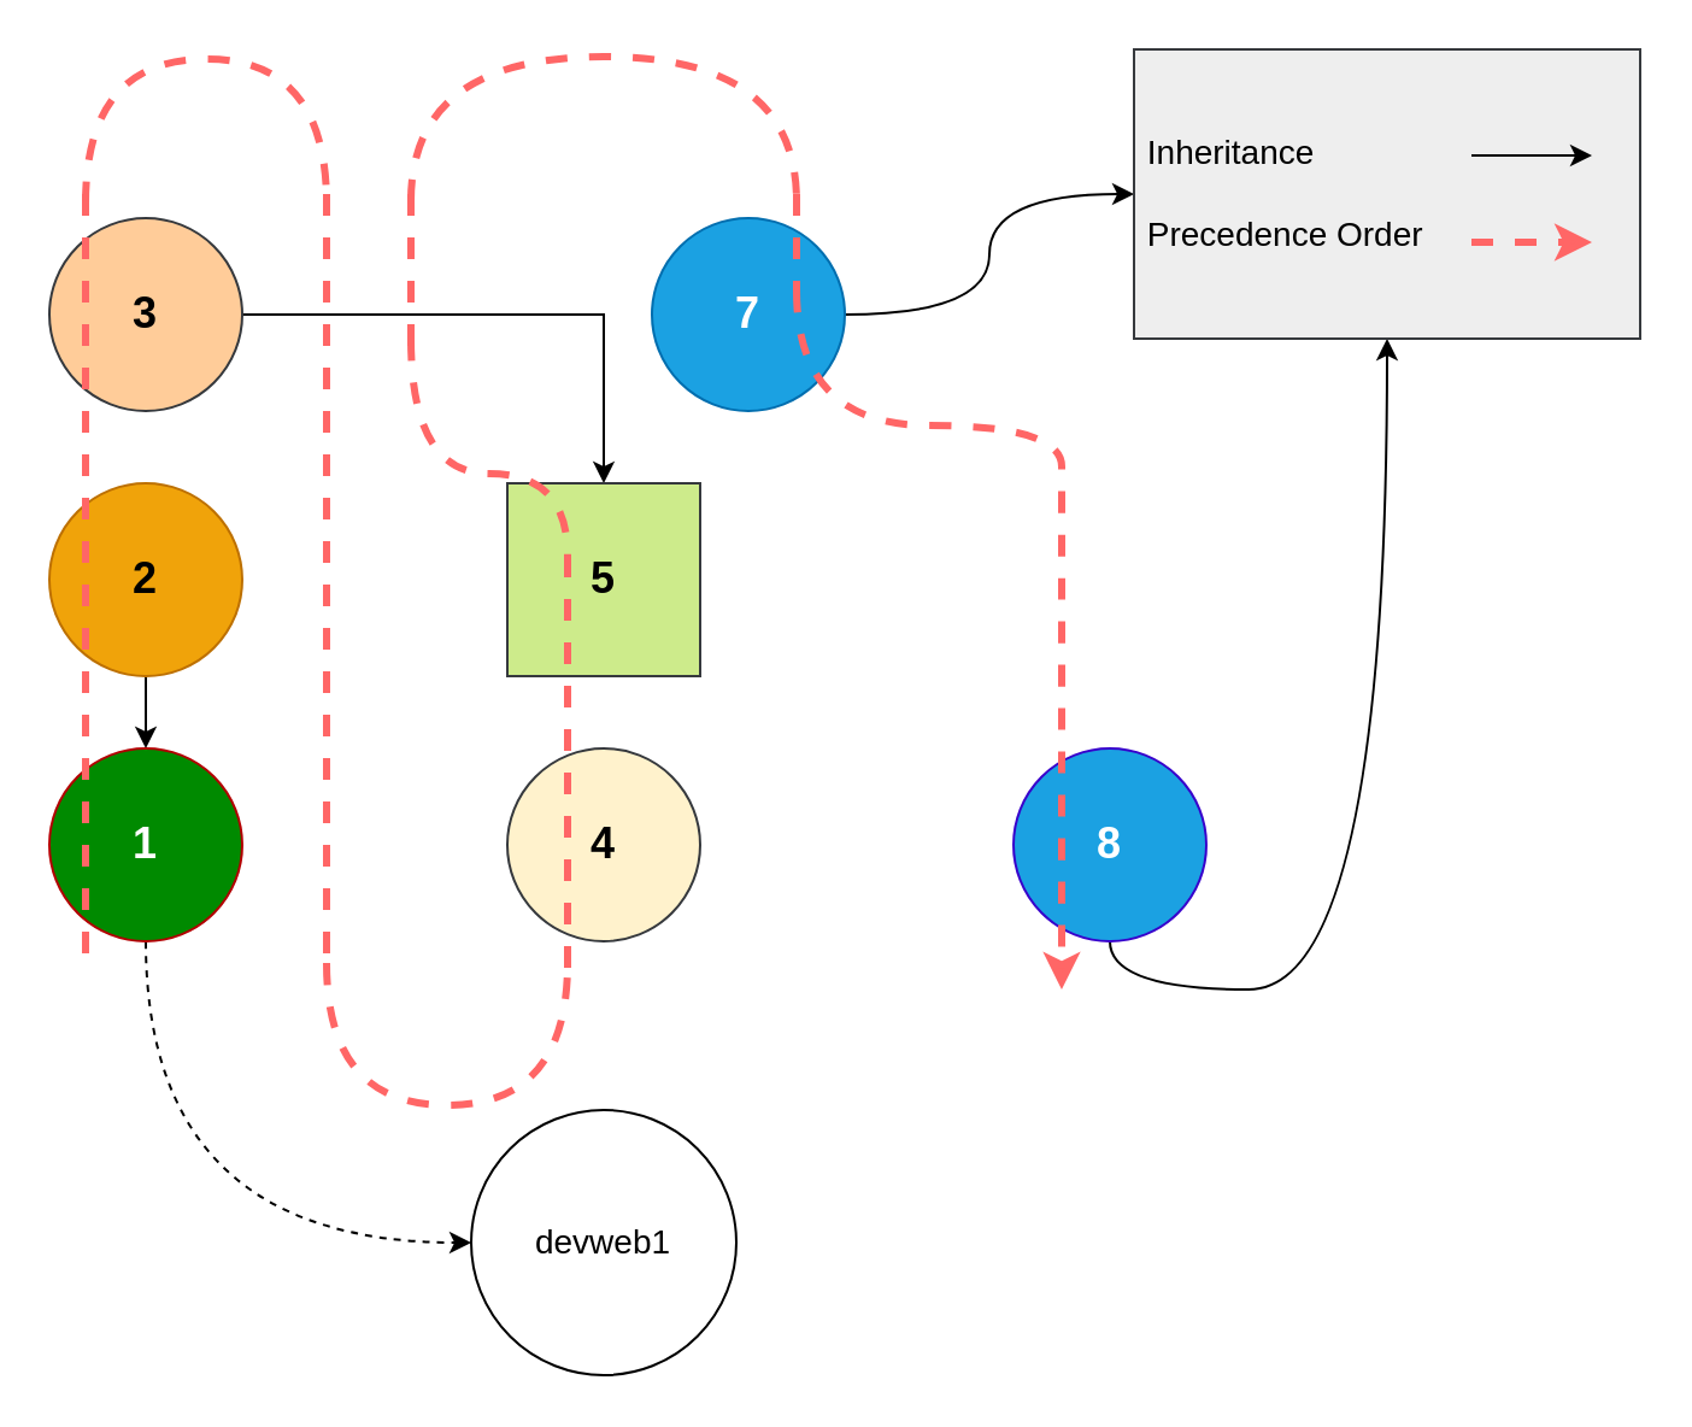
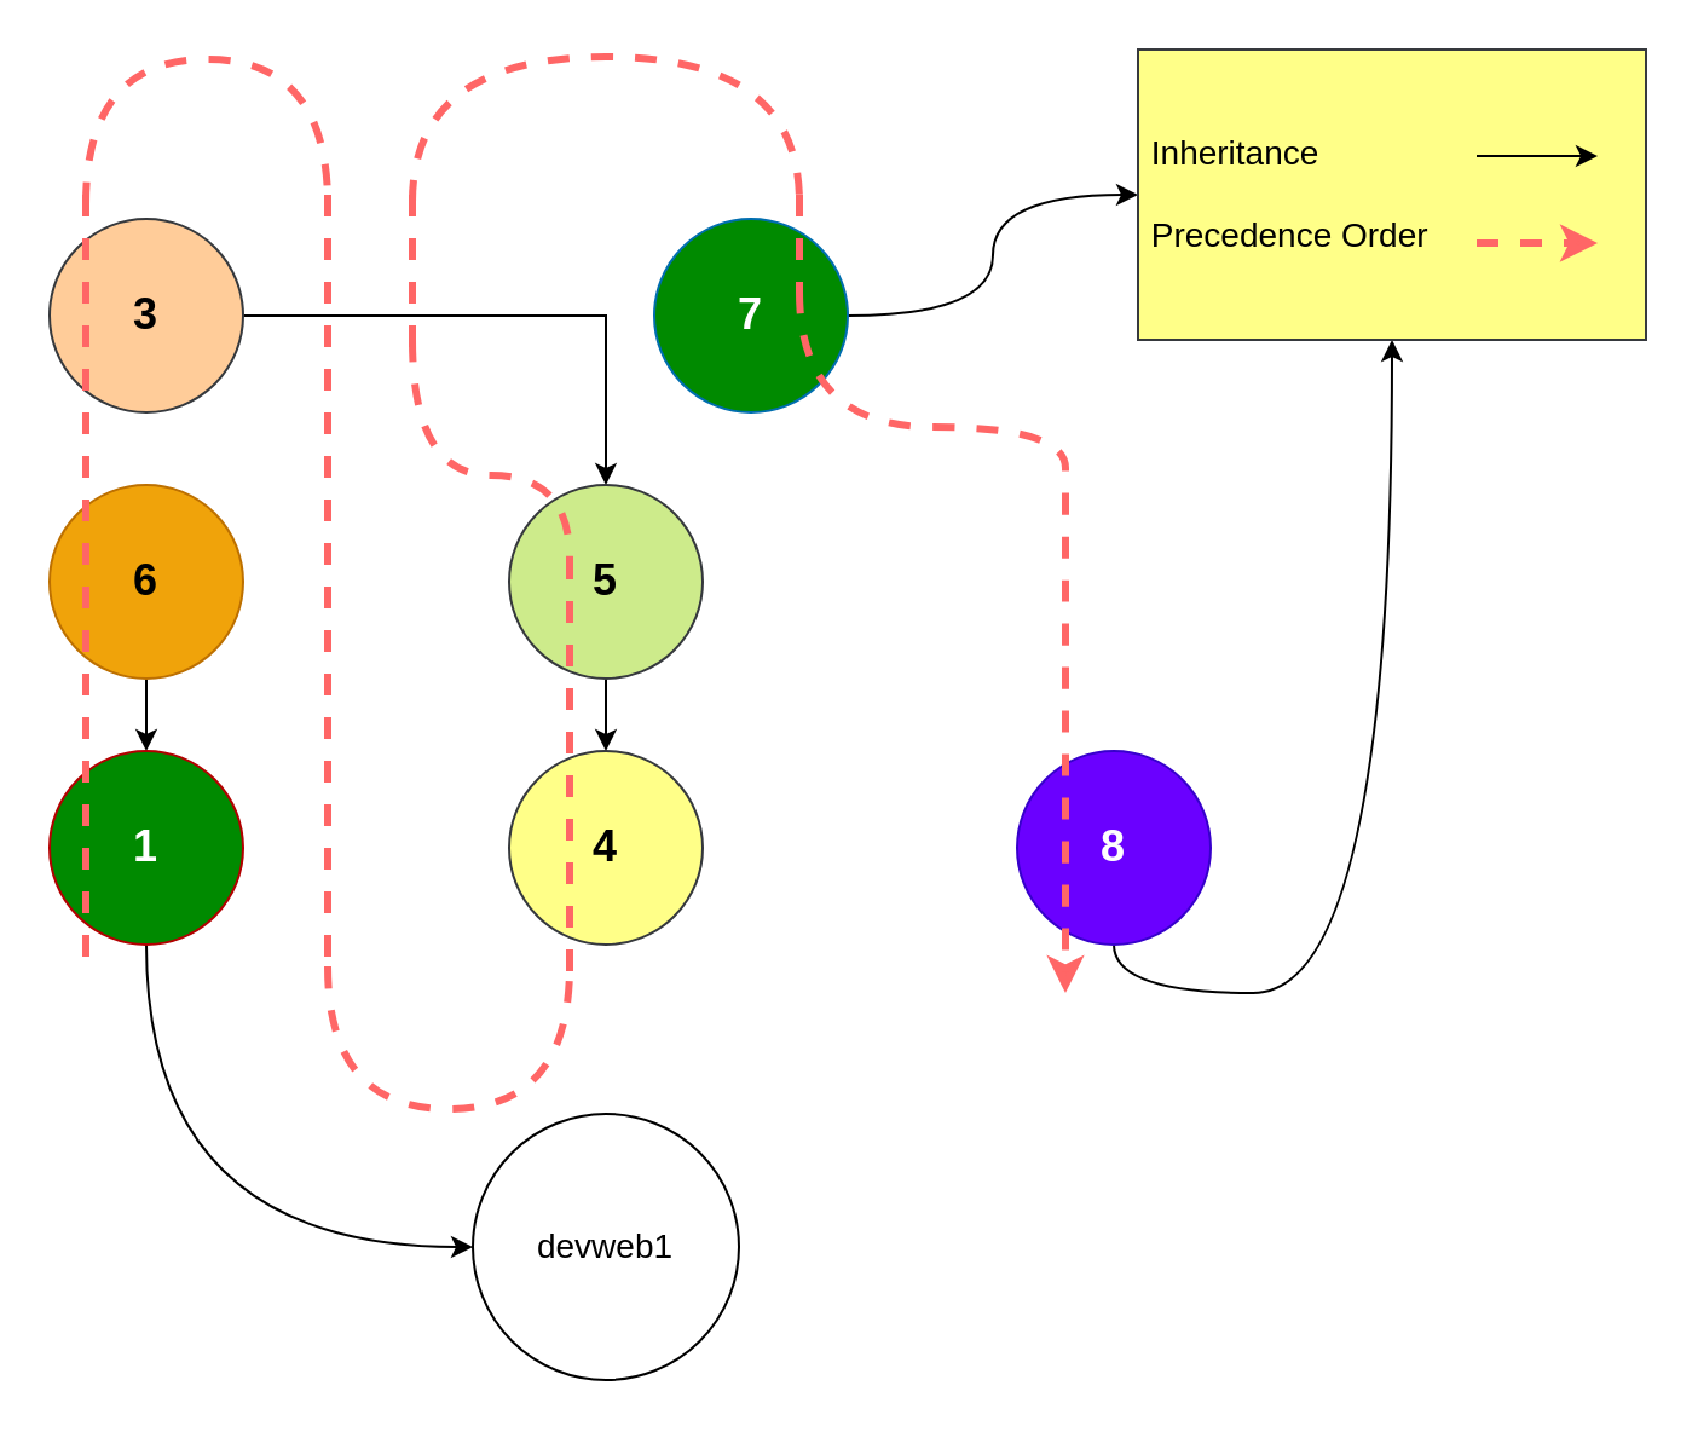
  <mxCell id="0" />
  <mxCell id="1" parent="0" />
  <mxCell id="2" style="edgeStyle=orthogonalEdgeStyle;rounded=0;orthogonalLoop=1;jettySize=auto;html=1;" edge="1" parent="1" source="3" target="7"><mxGeometry relative="1" as="geometry" /></mxCell>
  <mxCell id="3" value="3" style="ellipse;whiteSpace=wrap;html=1;aspect=fixed;fillColor=#ffcc99;strokeColor=#36393d;fontStyle=1;fontSize=18;" vertex="1" parent="1"><mxGeometry x="20" y="90" width="80" height="80" as="geometry" /></mxCell>
  <mxCell id="4" style="edgeStyle=orthogonalEdgeStyle;rounded=0;orthogonalLoop=1;jettySize=auto;html=1;curved=1;" edge="1" parent="1" source="5" target="16"><mxGeometry relative="1" as="geometry" /></mxCell>
- <mxCell id="5" value="7" style="ellipse;whiteSpace=wrap;html=1;aspect=fixed;fillColor=#1ba1e2;strokeColor=#006EAF;fontColor=#ffffff;fontStyle=1;fontSize=18;" vertex="1" parent="1"><mxGeometry x="270" y="90" width="80" height="80" as="geometry" /></mxCell>
- <mxCell id="7" value="5" style="whiteSpace=wrap;html=1;aspect=fixed;fillColor=#cdeb8b;strokeColor=#36393d;fontStyle=1;fontSize=18;rounded=0;" vertex="1" parent="1"><mxGeometry x="210" y="200" width="80" height="80" as="geometry" /></mxCell>
- <mxCell id="8" value="4" style="ellipse;whiteSpace=wrap;html=1;aspect=fixed;fillColor=#fff2cc;strokeColor=#36393d;fontStyle=1;fontSize=18;" vertex="1" parent="1"><mxGeometry x="210" y="310" width="80" height="80" as="geometry" /></mxCell>
+ <mxCell id="5" value="7" style="ellipse;whiteSpace=wrap;html=1;aspect=fixed;fillColor=#008a00;strokeColor=#006EAF;fontColor=#ffffff;fontStyle=1;fontSize=18;" vertex="1" parent="1"><mxGeometry x="270" y="90" width="80" height="80" as="geometry" /></mxCell>
+ <mxCell id="6" style="edgeStyle=orthogonalEdgeStyle;rounded=0;orthogonalLoop=1;jettySize=auto;html=1;entryX=0.5;entryY=0;entryDx=0;entryDy=0;" edge="1" parent="1" source="7" target="8"><mxGeometry relative="1" as="geometry" /></mxCell>
+ <mxCell id="7" value="5" style="ellipse;whiteSpace=wrap;html=1;aspect=fixed;fillColor=#cdeb8b;strokeColor=#36393d;fontStyle=1;fontSize=18;" vertex="1" parent="1"><mxGeometry x="210" y="200" width="80" height="80" as="geometry" /></mxCell>
+ <mxCell id="8" value="4" style="ellipse;whiteSpace=wrap;html=1;aspect=fixed;fillColor=#ffff88;strokeColor=#36393d;fontStyle=1;fontSize=18;" vertex="1" parent="1"><mxGeometry x="210" y="310" width="80" height="80" as="geometry" /></mxCell>
  <mxCell id="9" style="edgeStyle=orthogonalEdgeStyle;rounded=0;orthogonalLoop=1;jettySize=auto;html=1;entryX=0.5;entryY=0;entryDx=0;entryDy=0;" edge="1" parent="1" source="10" target="12"><mxGeometry relative="1" as="geometry" /></mxCell>
- <mxCell id="10" value="2" style="ellipse;whiteSpace=wrap;html=1;aspect=fixed;fillColor=#f0a30a;strokeColor=#BD7000;fontStyle=1;fontSize=18;fontColor=#000000;" vertex="1" parent="1"><mxGeometry x="20" y="200" width="80" height="80" as="geometry" /></mxCell>
- <mxCell id="11" style="edgeStyle=orthogonalEdgeStyle;rounded=0;orthogonalLoop=1;jettySize=auto;html=1;entryX=0;entryY=0.5;entryDx=0;entryDy=0;curved=1;exitX=0.5;exitY=1;exitDx=0;exitDy=0;dashed=1;" edge="1" parent="1" source="12" target="13"><mxGeometry relative="1" as="geometry" /></mxCell>
+ <mxCell id="10" value="6" style="ellipse;whiteSpace=wrap;html=1;aspect=fixed;fillColor=#f0a30a;strokeColor=#BD7000;fontStyle=1;fontSize=18;fontColor=#000000;" vertex="1" parent="1"><mxGeometry x="20" y="200" width="80" height="80" as="geometry" /></mxCell>
+ <mxCell id="11" style="edgeStyle=orthogonalEdgeStyle;rounded=0;orthogonalLoop=1;jettySize=auto;html=1;entryX=0;entryY=0.5;entryDx=0;entryDy=0;curved=1;exitX=0.5;exitY=1;exitDx=0;exitDy=0;" edge="1" parent="1" source="12" target="13"><mxGeometry relative="1" as="geometry" /></mxCell>
  <mxCell id="12" value="1" style="ellipse;whiteSpace=wrap;html=1;aspect=fixed;fillColor=#008a00;strokeColor=#B20000;fontColor=#ffffff;fontStyle=1;fontSize=18;" vertex="1" parent="1"><mxGeometry x="20" y="310" width="80" height="80" as="geometry" /></mxCell>
  <mxCell id="13" value="&lt;font style=&quot;font-size: 14px;&quot;&gt;devweb1&lt;/font&gt;" style="ellipse;whiteSpace=wrap;html=1;aspect=fixed;" vertex="1" parent="1"><mxGeometry x="195" y="460" width="110" height="110" as="geometry" /></mxCell>
  <mxCell id="14" style="edgeStyle=orthogonalEdgeStyle;rounded=0;orthogonalLoop=1;jettySize=auto;html=1;curved=1;exitX=0.5;exitY=1;exitDx=0;exitDy=0;" edge="1" parent="1" source="15" target="16"><mxGeometry relative="1" as="geometry" /></mxCell>
- <mxCell id="15" value="8" style="ellipse;whiteSpace=wrap;html=1;aspect=fixed;fillColor=#1ba1e2;strokeColor=#3700CC;fontColor=#ffffff;fontStyle=1;fontSize=18;" vertex="1" parent="1"><mxGeometry x="420" y="310" width="80" height="80" as="geometry" /></mxCell>
- <mxCell id="16" value="&lt;div&gt;&lt;font style=&quot;font-size: 14px;&quot;&gt;&amp;nbsp;Inheritance &lt;/font&gt;&lt;/div&gt;&lt;div&gt;&lt;font style=&quot;font-size: 14px;&quot;&gt;&lt;br&gt;&lt;/font&gt;&lt;/div&gt;&lt;div&gt;&lt;font style=&quot;font-size: 14px;&quot;&gt;&amp;nbsp;Precedence Order&lt;/font&gt;&lt;/div&gt;" style="rounded=0;whiteSpace=wrap;html=1;fillColor=#eeeeee;strokeColor=#36393d;align=left;" vertex="1" parent="1"><mxGeometry x="470" y="20" width="210" height="120" as="geometry" /></mxCell>
+ <mxCell id="15" value="8" style="ellipse;whiteSpace=wrap;html=1;aspect=fixed;fillColor=#6a00ff;strokeColor=#3700CC;fontColor=#ffffff;fontStyle=1;fontSize=18;" vertex="1" parent="1"><mxGeometry x="420" y="310" width="80" height="80" as="geometry" /></mxCell>
+ <mxCell id="16" value="&lt;div&gt;&lt;font style=&quot;font-size: 14px;&quot;&gt;&amp;nbsp;Inheritance &lt;/font&gt;&lt;/div&gt;&lt;div&gt;&lt;font style=&quot;font-size: 14px;&quot;&gt;&lt;br&gt;&lt;/font&gt;&lt;/div&gt;&lt;div&gt;&lt;font style=&quot;font-size: 14px;&quot;&gt;&amp;nbsp;Precedence Order&lt;/font&gt;&lt;/div&gt;" style="rounded=0;whiteSpace=wrap;html=1;fillColor=#ffff88;strokeColor=#36393d;align=left;" vertex="1" parent="1"><mxGeometry x="470" y="20" width="210" height="120" as="geometry" /></mxCell>
  <mxCell id="17" value="" style="endArrow=none;dashed=1;html=1;rounded=0;strokeColor=#FF6666;strokeWidth=3;" edge="1" parent="1"><mxGeometry width="50" height="50" relative="1" as="geometry"><mxPoint x="330" y="80" as="sourcePoint" /><mxPoint x="330" y="120" as="targetPoint" /></mxGeometry></mxCell>
  <mxCell id="18" value="" style="group;strokeColor=none;fillColor=none;" vertex="1" connectable="0" parent="1"><mxGeometry x="35" y="23" width="405" height="435" as="geometry" /></mxCell>
  <mxCell id="19" value="" style="endArrow=none;dashed=1;html=1;rounded=0;strokeColor=#FF6666;strokeWidth=3;" edge="1" parent="18"><mxGeometry width="50" height="50" relative="1" as="geometry"><mxPoint y="57" as="sourcePoint" /><mxPoint y="377" as="targetPoint" /></mxGeometry></mxCell>
  <mxCell id="20" style="edgeStyle=orthogonalEdgeStyle;rounded=0;orthogonalLoop=1;jettySize=auto;html=1;curved=1;dashed=1;endArrow=none;endFill=0;strokeColor=#FF6666;strokeWidth=3;" edge="1" parent="18"><mxGeometry relative="1" as="geometry"><mxPoint y="61.0" as="sourcePoint" /><mxPoint x="100" y="61.0" as="targetPoint" /><Array as="points"><mxPoint y="1" /><mxPoint x="100" y="1" /></Array></mxGeometry></mxCell>
  <mxCell id="21" value="" style="endArrow=none;dashed=1;html=1;rounded=0;strokeColor=#FF6666;strokeWidth=3;" edge="1" parent="18"><mxGeometry width="50" height="50" relative="1" as="geometry"><mxPoint x="100" y="57" as="sourcePoint" /><mxPoint x="100" y="377" as="targetPoint" /></mxGeometry></mxCell>
  <mxCell id="22" style="edgeStyle=orthogonalEdgeStyle;rounded=0;orthogonalLoop=1;jettySize=auto;html=1;curved=1;dashed=1;endArrow=none;endFill=0;strokeColor=#FF6666;strokeWidth=3;" edge="1" parent="18"><mxGeometry relative="1" as="geometry"><mxPoint x="100" y="376" as="sourcePoint" /><mxPoint x="200" y="376" as="targetPoint" /><Array as="points"><mxPoint x="100" y="435" /><mxPoint x="200" y="435" /></Array></mxGeometry></mxCell>
  <mxCell id="23" value="" style="endArrow=none;dashed=1;html=1;rounded=0;strokeColor=#FF6666;strokeWidth=3;" edge="1" parent="18"><mxGeometry width="50" height="50" relative="1" as="geometry"><mxPoint x="200" y="207" as="sourcePoint" /><mxPoint x="200" y="378" as="targetPoint" /></mxGeometry></mxCell>
  <mxCell id="24" style="edgeStyle=orthogonalEdgeStyle;rounded=0;orthogonalLoop=1;jettySize=auto;html=1;curved=1;dashed=1;endArrow=none;endFill=0;strokeColor=#FF6666;strokeWidth=3;" edge="1" parent="18"><mxGeometry relative="1" as="geometry"><mxPoint x="135" y="117" as="sourcePoint" /><mxPoint x="200" y="207.0" as="targetPoint" /><Array as="points"><mxPoint x="135" y="173" /><mxPoint x="200" y="173" /></Array></mxGeometry></mxCell>
  <mxCell id="25" value="" style="endArrow=none;dashed=1;html=1;rounded=0;strokeColor=#FF6666;strokeWidth=3;" edge="1" parent="18"><mxGeometry width="50" height="50" relative="1" as="geometry"><mxPoint x="135" y="57" as="sourcePoint" /><mxPoint x="135" y="122" as="targetPoint" /></mxGeometry></mxCell>
  <mxCell id="26" style="edgeStyle=orthogonalEdgeStyle;rounded=0;orthogonalLoop=1;jettySize=auto;html=1;curved=1;dashed=1;endArrow=none;endFill=0;strokeWidth=3;strokeColor=#FF6666;" edge="1" parent="18"><mxGeometry relative="1" as="geometry"><mxPoint x="135" y="60" as="sourcePoint" /><mxPoint x="295" y="60" as="targetPoint" /><Array as="points"><mxPoint x="135" y="60" /><mxPoint x="135" /><mxPoint x="295" /></Array></mxGeometry></mxCell>
  <mxCell id="27" style="edgeStyle=orthogonalEdgeStyle;rounded=0;orthogonalLoop=1;jettySize=auto;html=1;curved=1;dashed=1;endArrow=classic;endFill=1;strokeColor=#FF6666;strokeWidth=3;" edge="1" parent="18"><mxGeometry relative="1" as="geometry"><mxPoint x="295" y="97" as="sourcePoint" /><mxPoint x="405" y="387" as="targetPoint" /><Array as="points"><mxPoint x="295" y="153" /><mxPoint x="405" y="153" /><mxPoint x="405" y="187" /></Array></mxGeometry></mxCell>
  <mxCell id="28" value="" style="endArrow=classic;dashed=1;html=1;rounded=0;strokeColor=#FF6666;strokeWidth=3;endFill=1;" edge="1" parent="1"><mxGeometry width="50" height="50" relative="1" as="geometry"><mxPoint x="610" y="100" as="sourcePoint" /><mxPoint x="660" y="100" as="targetPoint" /></mxGeometry></mxCell>
  <mxCell id="29" value="" style="endArrow=classic;html=1;rounded=0;endFill=1;" edge="1" parent="1"><mxGeometry width="50" height="50" relative="1" as="geometry"><mxPoint x="610" y="64" as="sourcePoint" /><mxPoint x="660" y="64" as="targetPoint" /></mxGeometry></mxCell>
